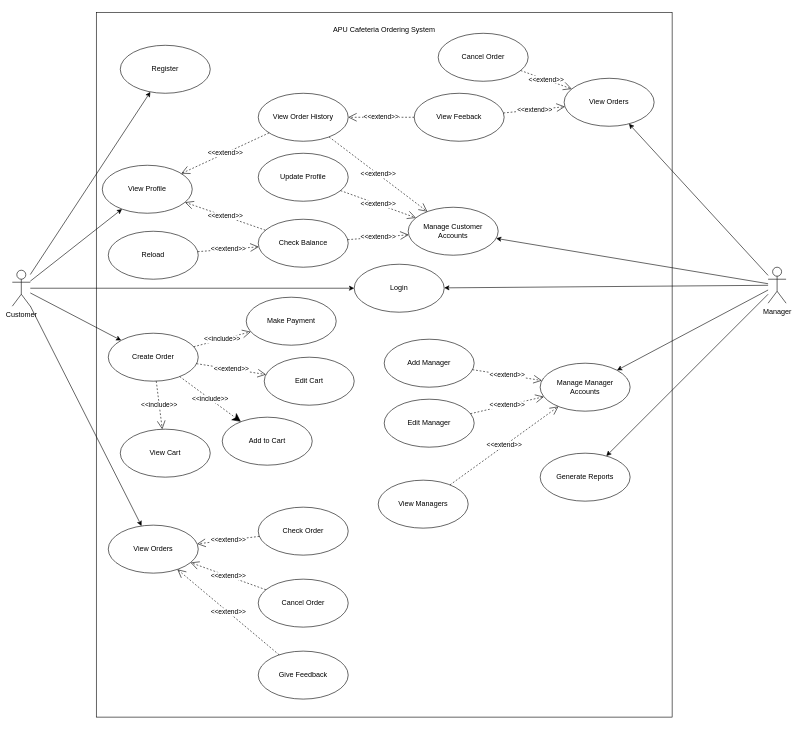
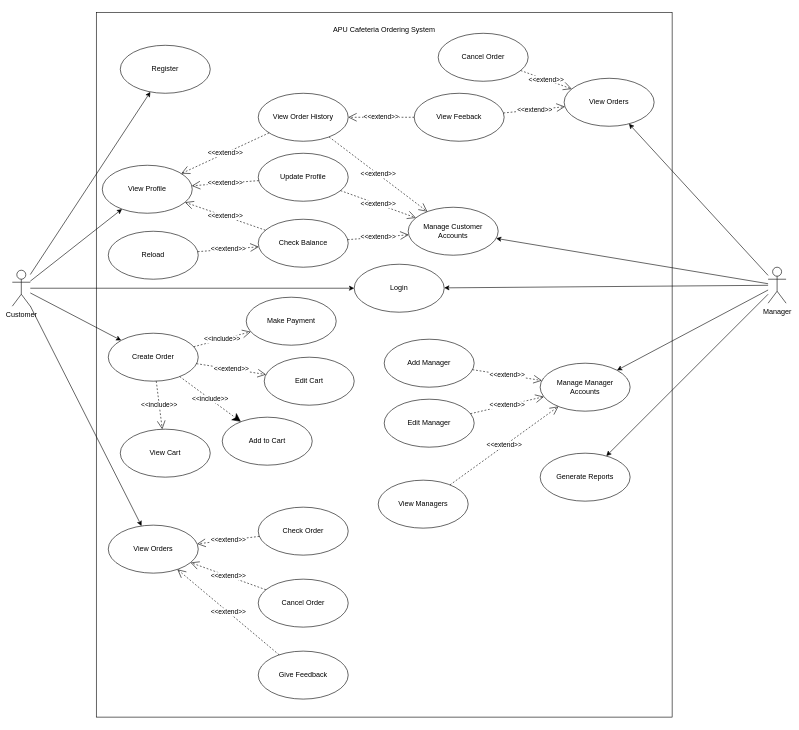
  <mxCell id="0" />
  <mxCell id="1" parent="0" />
  <mxCell id="2" value="" style="rounded=0;whiteSpace=wrap;html=1;fillColor=none;" parent="1" vertex="1"><mxGeometry x="160" y="20" width="960" height="1175" as="geometry" /></mxCell>
  <mxCell id="3" style="edgeStyle=none;rounded=0;orthogonalLoop=1;jettySize=auto;html=1;" parent="1" source="8" target="10" edge="1"><mxGeometry relative="1" as="geometry" /></mxCell>
  <mxCell id="4" style="edgeStyle=none;rounded=0;orthogonalLoop=1;jettySize=auto;html=1;" parent="1" source="8" target="15" edge="1"><mxGeometry relative="1" as="geometry" /></mxCell>
  <mxCell id="5" style="edgeStyle=none;rounded=0;orthogonalLoop=1;jettySize=auto;html=1;" parent="1" source="8" target="20" edge="1"><mxGeometry relative="1" as="geometry" /></mxCell>
  <mxCell id="6" style="edgeStyle=none;rounded=0;orthogonalLoop=1;jettySize=auto;html=1;" parent="1" source="8" target="24" edge="1"><mxGeometry relative="1" as="geometry" /></mxCell>
  <mxCell id="7" style="edgeStyle=none;rounded=0;orthogonalLoop=1;jettySize=auto;html=1;" parent="1" source="8" target="42" edge="1"><mxGeometry relative="1" as="geometry" /></mxCell>
  <mxCell id="8" value="Customer" style="shape=umlActor;verticalLabelPosition=bottom;verticalAlign=top;html=1;outlineConnect=0;fillColor=none;" parent="1" vertex="1"><mxGeometry x="20" y="450" width="30" height="60" as="geometry" /></mxCell>
  <mxCell id="9" value="APU Cafeteria Ordering System" style="text;html=1;strokeColor=none;fillColor=none;align=center;verticalAlign=middle;whiteSpace=wrap;rounded=0;" parent="1" vertex="1"><mxGeometry x="550" y="35" width="180" height="30" as="geometry" /></mxCell>
  <mxCell id="10" value="Register" style="ellipse;whiteSpace=wrap;html=1;fillColor=none;" parent="1" vertex="1"><mxGeometry x="200" y="75" width="150" height="80" as="geometry" /></mxCell>
  <mxCell id="11" value="Update Profile" style="ellipse;whiteSpace=wrap;html=1;fillColor=none;" parent="1" vertex="1"><mxGeometry x="430" y="255" width="150" height="80" as="geometry" /></mxCell>
  <mxCell id="12" value="Check Order" style="ellipse;whiteSpace=wrap;html=1;fillColor=none;" parent="1" vertex="1"><mxGeometry x="430" y="845" width="150" height="80" as="geometry" /></mxCell>
  <mxCell id="13" value="Make Payment" style="ellipse;whiteSpace=wrap;html=1;fillColor=none;" parent="1" vertex="1"><mxGeometry x="410" y="495" width="150" height="80" as="geometry" /></mxCell>
  <mxCell id="14" value="Give Feedback" style="ellipse;whiteSpace=wrap;html=1;fillColor=none;" parent="1" vertex="1"><mxGeometry x="430" y="1085" width="150" height="80" as="geometry" /></mxCell>
  <mxCell id="15" value="Create Order" style="ellipse;whiteSpace=wrap;html=1;fillColor=none;" parent="1" vertex="1"><mxGeometry x="180" y="555" width="150" height="80" as="geometry" /></mxCell>
  <mxCell id="16" value="&amp;lt;&amp;lt;extend&amp;gt;&amp;gt;" style="endArrow=open;endSize=12;dashed=1;html=1;rounded=0;" parent="1" source="12" target="42" edge="1"><mxGeometry width="160" relative="1" as="geometry"><mxPoint x="230" y="655" as="sourcePoint" /><mxPoint x="390" y="655" as="targetPoint" /></mxGeometry></mxCell>
  <mxCell id="17" value="&amp;lt;&amp;lt;extend&amp;gt;&amp;gt;" style="endArrow=open;endSize=12;dashed=1;html=1;rounded=0;" parent="1" source="14" target="42" edge="1"><mxGeometry width="160" relative="1" as="geometry"><mxPoint x="486.167" y="760.884" as="sourcePoint" /><mxPoint x="340" y="795" as="targetPoint" /></mxGeometry></mxCell>
  <mxCell id="18" value="&amp;lt;&amp;lt;include&amp;gt;&amp;gt;" style="endArrow=open;endSize=12;dashed=1;html=1;rounded=0;" parent="1" source="15" target="13" edge="1"><mxGeometry width="160" relative="1" as="geometry"><mxPoint x="486.167" y="660.884" as="sourcePoint" /><mxPoint x="340" y="695" as="targetPoint" /></mxGeometry></mxCell>
  <mxCell id="19" style="edgeStyle=none;rounded=0;orthogonalLoop=1;jettySize=auto;html=1;exitX=0.5;exitY=1;exitDx=0;exitDy=0;" parent="1" source="9" target="9" edge="1"><mxGeometry relative="1" as="geometry" /></mxCell>
  <mxCell id="20" value="View Profile" style="ellipse;whiteSpace=wrap;html=1;fillColor=none;" parent="1" vertex="1"><mxGeometry x="170" y="275" width="150" height="80" as="geometry" /></mxCell>
  <mxCell id="21" value="Check Balance" style="ellipse;whiteSpace=wrap;html=1;fillColor=none;" parent="1" vertex="1"><mxGeometry x="430" y="365" width="150" height="80" as="geometry" /></mxCell>
+ <mxCell id="22" value="&amp;lt;&amp;lt;extend&amp;gt;&amp;gt;" style="endArrow=open;endSize=12;dashed=1;html=1;rounded=0;" parent="1" source="11" target="20" edge="1"><mxGeometry width="160" relative="1" as="geometry"><mxPoint x="396.167" y="205.004" as="sourcePoint" /><mxPoint x="250" y="239.12" as="targetPoint" /></mxGeometry></mxCell>
  <mxCell id="23" value="&amp;lt;&amp;lt;extend&amp;gt;&amp;gt;" style="endArrow=open;endSize=12;dashed=1;html=1;rounded=0;" parent="1" source="21" target="20" edge="1"><mxGeometry width="160" relative="1" as="geometry"><mxPoint x="526.167" y="320.884" as="sourcePoint" /><mxPoint x="380" y="355" as="targetPoint" /></mxGeometry></mxCell>
  <mxCell id="24" value="Login" style="ellipse;whiteSpace=wrap;html=1;fillColor=none;" parent="1" vertex="1"><mxGeometry x="590" y="440" width="150" height="80" as="geometry" /></mxCell>
  <mxCell id="25" value="View Order History" style="ellipse;whiteSpace=wrap;html=1;fillColor=none;" parent="1" vertex="1"><mxGeometry x="430" y="155" width="150" height="80" as="geometry" /></mxCell>
  <mxCell id="26" value="&amp;lt;&amp;lt;extend&amp;gt;&amp;gt;" style="endArrow=open;endSize=12;dashed=1;html=1;rounded=0;" parent="1" source="25" target="20" edge="1"><mxGeometry width="160" relative="1" as="geometry"><mxPoint x="536.167" y="330.884" as="sourcePoint" /><mxPoint x="390" y="365" as="targetPoint" /></mxGeometry></mxCell>
  <mxCell id="27" value="Cancel Order" style="ellipse;whiteSpace=wrap;html=1;fillColor=none;" parent="1" vertex="1"><mxGeometry x="430" y="965" width="150" height="80" as="geometry" /></mxCell>
  <mxCell id="28" value="&amp;lt;&amp;lt;extend&amp;gt;&amp;gt;" style="endArrow=open;endSize=12;dashed=1;html=1;rounded=0;" parent="1" source="27" target="42" edge="1"><mxGeometry width="160" relative="1" as="geometry"><mxPoint x="486.167" y="560.884" as="sourcePoint" /><mxPoint x="340" y="595" as="targetPoint" /></mxGeometry></mxCell>
  <mxCell id="29" style="edgeStyle=none;rounded=0;orthogonalLoop=1;jettySize=auto;html=1;" parent="1" source="34" target="35" edge="1"><mxGeometry relative="1" as="geometry" /></mxCell>
  <mxCell id="30" style="edgeStyle=none;rounded=0;orthogonalLoop=1;jettySize=auto;html=1;" parent="1" source="34" target="41" edge="1"><mxGeometry relative="1" as="geometry" /></mxCell>
  <mxCell id="31" style="edgeStyle=none;rounded=0;orthogonalLoop=1;jettySize=auto;html=1;" parent="1" source="34" target="44" edge="1"><mxGeometry relative="1" as="geometry" /></mxCell>
  <mxCell id="32" style="edgeStyle=none;rounded=0;orthogonalLoop=1;jettySize=auto;html=1;" parent="1" source="34" target="24" edge="1"><mxGeometry relative="1" as="geometry" /></mxCell>
  <mxCell id="33" style="edgeStyle=none;rounded=0;orthogonalLoop=1;jettySize=auto;html=1;" parent="1" source="34" target="45" edge="1"><mxGeometry relative="1" as="geometry" /></mxCell>
  <mxCell id="34" value="Manager" style="shape=umlActor;verticalLabelPosition=bottom;verticalAlign=top;html=1;outlineConnect=0;fillColor=none;" parent="1" vertex="1"><mxGeometry x="1280" y="445" width="30" height="60" as="geometry" /></mxCell>
  <mxCell id="35" value="Manage Customer Accounts" style="ellipse;whiteSpace=wrap;html=1;fillColor=none;" parent="1" vertex="1"><mxGeometry x="680" y="345" width="150" height="80" as="geometry" /></mxCell>
  <mxCell id="36" value="&amp;lt;&amp;lt;extend&amp;gt;&amp;gt;" style="endArrow=open;endSize=12;dashed=1;html=1;rounded=0;" parent="1" source="25" target="35" edge="1"><mxGeometry width="160" relative="1" as="geometry"><mxPoint x="776.209" y="171.056" as="sourcePoint" /><mxPoint x="630.003" y="238.935" as="targetPoint" /></mxGeometry></mxCell>
  <mxCell id="37" value="&amp;lt;&amp;lt;extend&amp;gt;&amp;gt;" style="endArrow=open;endSize=12;dashed=1;html=1;rounded=0;" parent="1" source="11" target="35" edge="1"><mxGeometry width="160" relative="1" as="geometry"><mxPoint x="467.919" y="240.946" as="sourcePoint" /><mxPoint x="321.713" y="308.825" as="targetPoint" /></mxGeometry></mxCell>
  <mxCell id="38" value="&amp;lt;&amp;lt;extend&amp;gt;&amp;gt;" style="endArrow=open;endSize=12;dashed=1;html=1;rounded=0;" parent="1" source="21" target="35" edge="1"><mxGeometry width="160" relative="1" as="geometry"><mxPoint x="477.919" y="250.946" as="sourcePoint" /><mxPoint x="331.713" y="318.825" as="targetPoint" /></mxGeometry></mxCell>
  <mxCell id="39" value="View Feeback" style="ellipse;whiteSpace=wrap;html=1;fillColor=none;" parent="1" vertex="1"><mxGeometry x="690" y="155" width="150" height="80" as="geometry" /></mxCell>
  <mxCell id="40" value="&amp;lt;&amp;lt;extend&amp;gt;&amp;gt;" style="endArrow=open;endSize=12;dashed=1;html=1;rounded=0;" parent="1" source="39" target="25" edge="1"><mxGeometry width="160" relative="1" as="geometry"><mxPoint x="487.919" y="260.946" as="sourcePoint" /><mxPoint x="341.713" y="328.825" as="targetPoint" /></mxGeometry></mxCell>
  <mxCell id="41" value="View Orders" style="ellipse;whiteSpace=wrap;html=1;fillColor=none;" parent="1" vertex="1"><mxGeometry x="940" y="130" width="150" height="80" as="geometry" /></mxCell>
  <mxCell id="42" value="View Orders" style="ellipse;whiteSpace=wrap;html=1;fillColor=none;" parent="1" vertex="1"><mxGeometry x="180" y="875" width="150" height="80" as="geometry" /></mxCell>
  <mxCell id="43" value="&amp;lt;&amp;lt;extend&amp;gt;&amp;gt;" style="endArrow=open;endSize=12;dashed=1;html=1;rounded=0;" parent="1" source="39" target="41" edge="1"><mxGeometry width="160" relative="1" as="geometry"><mxPoint x="738.081" y="106.048" as="sourcePoint" /><mxPoint x="612.051" y="164.035" as="targetPoint" /></mxGeometry></mxCell>
  <mxCell id="44" value="Manage Manager &lt;br&gt;Accounts" style="ellipse;whiteSpace=wrap;html=1;fillColor=none;" parent="1" vertex="1"><mxGeometry x="900" y="605" width="150" height="80" as="geometry" /></mxCell>
  <mxCell id="45" value="Generate Reports" style="ellipse;whiteSpace=wrap;html=1;fillColor=none;" parent="1" vertex="1"><mxGeometry x="900" y="755" width="150" height="80" as="geometry" /></mxCell>
  <mxCell id="46" value="Add Manager" style="ellipse;whiteSpace=wrap;html=1;fillColor=none;" parent="1" vertex="1"><mxGeometry x="640" y="565" width="150" height="80" as="geometry" /></mxCell>
  <mxCell id="47" value="Edit Manager" style="ellipse;whiteSpace=wrap;html=1;fillColor=none;" parent="1" vertex="1"><mxGeometry x="640" y="665" width="150" height="80" as="geometry" /></mxCell>
  <mxCell id="48" value="View Managers" style="ellipse;whiteSpace=wrap;html=1;fillColor=none;" parent="1" vertex="1"><mxGeometry x="630" y="800" width="150" height="80" as="geometry" /></mxCell>
  <mxCell id="49" value="&amp;lt;&amp;lt;extend&amp;gt;&amp;gt;" style="endArrow=open;endSize=12;dashed=1;html=1;rounded=0;" parent="1" source="46" target="44" edge="1"><mxGeometry width="160" relative="1" as="geometry"><mxPoint x="718.081" y="321.048" as="sourcePoint" /><mxPoint x="592.051" y="379.035" as="targetPoint" /></mxGeometry></mxCell>
  <mxCell id="50" value="&amp;lt;&amp;lt;extend&amp;gt;&amp;gt;" style="endArrow=open;endSize=12;dashed=1;html=1;rounded=0;" parent="1" source="47" target="44" edge="1"><mxGeometry width="160" relative="1" as="geometry"><mxPoint x="728.081" y="331.048" as="sourcePoint" /><mxPoint x="602.051" y="389.035" as="targetPoint" /></mxGeometry></mxCell>
  <mxCell id="51" value="&amp;lt;&amp;lt;extend&amp;gt;&amp;gt;" style="endArrow=open;endSize=12;dashed=1;html=1;rounded=0;" parent="1" source="48" target="44" edge="1"><mxGeometry width="160" relative="1" as="geometry"><mxPoint x="738.081" y="341.048" as="sourcePoint" /><mxPoint x="612.051" y="399.035" as="targetPoint" /></mxGeometry></mxCell>
  <mxCell id="52" value="Cancel Order" style="ellipse;whiteSpace=wrap;html=1;fillColor=none;" parent="1" vertex="1"><mxGeometry x="730" y="55" width="150" height="80" as="geometry" /></mxCell>
  <mxCell id="53" value="&amp;lt;&amp;lt;extend&amp;gt;&amp;gt;" style="endArrow=open;endSize=12;dashed=1;html=1;rounded=0;" parent="1" source="52" target="41" edge="1"><mxGeometry width="160" relative="1" as="geometry"><mxPoint x="778.081" y="146.048" as="sourcePoint" /><mxPoint x="652.051" y="204.035" as="targetPoint" /></mxGeometry></mxCell>
  <mxCell id="54" value="Reload" style="ellipse;whiteSpace=wrap;html=1;fillColor=none;" vertex="1" parent="1"><mxGeometry x="180" y="385" width="150" height="80" as="geometry" /></mxCell>
  <mxCell id="55" value="&amp;lt;&amp;lt;extend&amp;gt;&amp;gt;" style="endArrow=open;endSize=12;dashed=1;html=1;rounded=0;" edge="1" parent="1" source="54" target="21"><mxGeometry width="160" relative="1" as="geometry"><mxPoint x="459.996" y="488.413" as="sourcePoint" /><mxPoint x="561.58" y="480.004" as="targetPoint" /></mxGeometry></mxCell>
  <mxCell id="56" value="Add to Cart" style="ellipse;whiteSpace=wrap;html=1;fillColor=none;" vertex="1" parent="1"><mxGeometry x="370" y="695" width="150" height="80" as="geometry" /></mxCell>
  <mxCell id="57" value="&amp;lt;&amp;lt;include&amp;gt;&amp;gt;" style="endArrow=classic;endSize=12;dashed=1;html=1;rounded=0;" edge="1" parent="1" source="15" target="56"><mxGeometry width="160" relative="1" as="geometry"><mxPoint x="339.999" y="737.039" as="sourcePoint" /><mxPoint x="396.567" y="714.996" as="targetPoint" /></mxGeometry></mxCell>
  <mxCell id="58" value="View Cart" style="ellipse;whiteSpace=wrap;html=1;fillColor=none;" vertex="1" parent="1"><mxGeometry x="200" y="715" width="150" height="80" as="geometry" /></mxCell>
  <mxCell id="59" value="&amp;lt;&amp;lt;include&amp;gt;&amp;gt;" style="endArrow=open;endSize=12;dashed=1;html=1;rounded=0;" edge="1" parent="1" source="15" target="58"><mxGeometry width="160" relative="1" as="geometry"><mxPoint x="339.448" y="609.842" as="sourcePoint" /><mxPoint x="470.664" y="619.69" as="targetPoint" /></mxGeometry></mxCell>
  <mxCell id="60" value="Edit Cart" style="ellipse;whiteSpace=wrap;html=1;fillColor=none;" vertex="1" parent="1"><mxGeometry x="440" y="595" width="150" height="80" as="geometry" /></mxCell>
  <mxCell id="61" value="&amp;lt;&amp;lt;extend&amp;gt;&amp;gt;" style="endArrow=open;endSize=12;dashed=1;html=1;rounded=0;" edge="1" parent="1" source="15" target="60"><mxGeometry width="160" relative="1" as="geometry"><mxPoint x="589.246" y="409.343" as="sourcePoint" /><mxPoint x="690.83" y="400.934" as="targetPoint" /></mxGeometry></mxCell>
